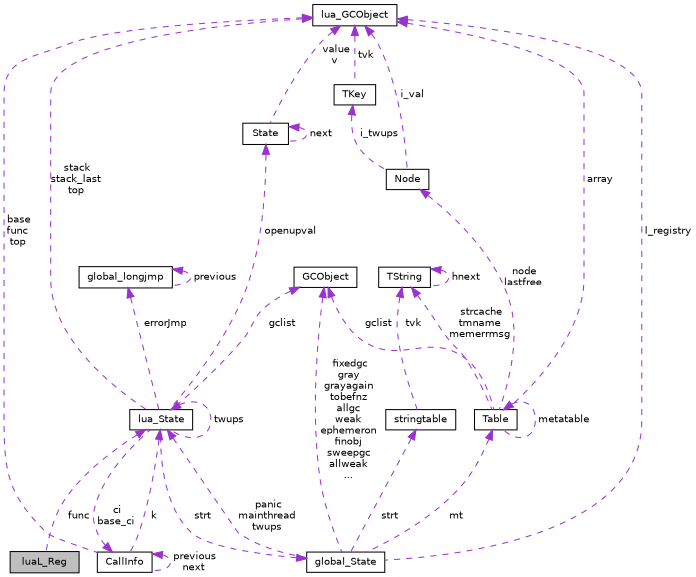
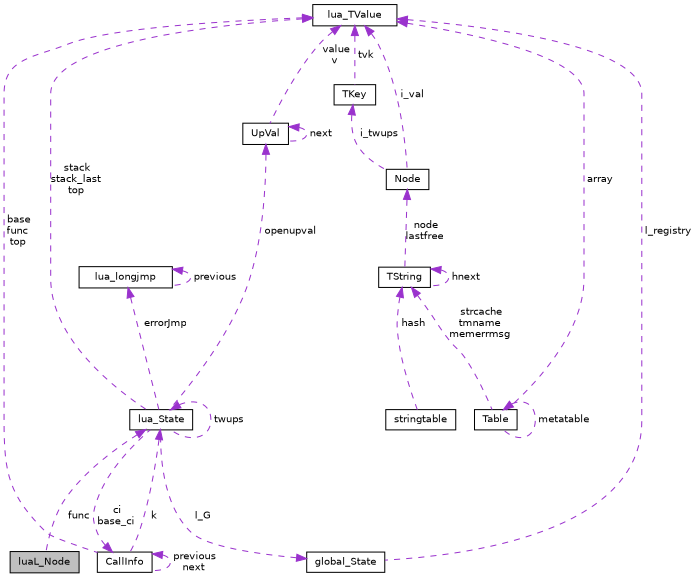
  digraph {
    node [color=black fillcolor=white fontname=Helvetica fontsize=10 shape=record style=filled]
    edge [color=darkorchid3 dir=back fontname=Helvetica fontsize=10 labelfontname=Helvetica labelfontsize=10 style=dashed]
-   n1 [fillcolor=grey75 fontcolor=black height=0.2 label=luaL_Reg width=0.4]
+   n1 [fillcolor=grey75 fontcolor=black height=0.2 label=luaL_Node width=0.4]
    n2 [height=0.2 label=lua_State width=0.4]
    n3 [height=0.2 label=global_State width=0.4]
    n4 [height=0.2 label=CallInfo width=0.4]
-   n5 [height=0.2 label=State width=0.4]
-   n6 [height=0.2 label=lua_GCObject width=0.4]
+   n5 [height=0.2 label=UpVal width=0.4]
+   n6 [height=0.2 label=lua_TValue width=0.4]
    n7 [height=0.2 label=Table width=0.4]
    n8 [height=0.2 label="Node" width=0.4]
    n9 [height=0.2 label=TKey width=0.4]
-   n10 [height=0.2 label=global_longjmp width=0.4]
+   n10 [height=0.2 label=lua_longjmp width=0.4]
    n11 [height=0.2 label=stringtable width=0.4]
    n12 [height=0.2 label=TString width=0.4]
-   n13 [height=0.2 label=GCObject width=0.4]
    n2 -> n1 [label=" func"]
    n2 -> n2 [label=" twups"]
-   n2 -> n3 [label=" panic\nmainthread\ntwups"]
    n2 -> n4 [label=" k"]
-   n3 -> n2 [label=" strt"]
+   n3 -> n2 [label=" l_G"]
    n4 -> n2 [label=" ci\nbase_ci"]
    n4 -> n4 [label=" previous\nnext"]
    n5 -> n2 [label=" openupval"]
    n5 -> n5 [label=" next"]
    n6 -> n2 [label=" stack\nstack_last\ntop"]
    n6 -> n3 [label=" l_registry"]
    n6 -> n4 [label=" base\nfunc\ntop"]
    n6 -> n5 [label=" value\nv"]
    n6 -> n7 [label=" array"]
    n6 -> n8 [label=" i_val"]
    n6 -> n9 [label=" tvk"]
-   n7 -> n3 [label=" mt"]
    n7 -> n7 [label=" metatable"]
-   n8 -> n7 [label=" node\nlastfree"]
+   n8 -> n12 [label=" node\nlastfree"]
    n9 -> n8 [label=" i_twups"]
    n10 -> n2 [label=" errorJmp"]
    n10 -> n10 [label=" previous"]
-   n11 -> n3 [label=" strt"]
    n12 -> n7 [label=" strcache\ntmname\nmemerrmsg"]
-   n12 -> n11 [label=" tvk"]
+   n12 -> n11 [label=" hash"]
    n12 -> n12 [label=" hnext"]
-   n13 -> n2 [label=" gclist"]
-   n13 -> n3 [label=" fixedgc\ngray\ngrayagain\ntobefnz\nallgc\nweak\nephemeron\nfinobj\nsweepgc\nallweak\n..."]
-   n13 -> n7 [label=" gclist"]
  }
